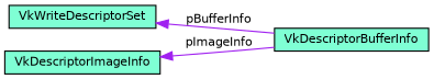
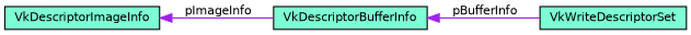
  digraph {
    rankdir=LR
    node [color=black fillcolor=aquamarine fontname=Helvetica fontsize=10 shape=record style=filled]
    edge [color=purple dir=back fontname=Helvetica fontsize=10 labelfontname=Helvetica labelfontsize=10 style=solid]
    n1 [fontcolor=black height=0.2 label=VkWriteDescriptorSet width=0.4]
    n2 [height=0.2 label=VkDescriptorBufferInfo width=0.4]
    n3 [height=0.2 label=VkDescriptorImageInfo width=0.4]
-   n1 -> n2 [label=" pBufferInfo"]
+   n2 -> n1 [label=" pBufferInfo"]
    n3 -> n2 [label=" pImageInfo"]
  }
